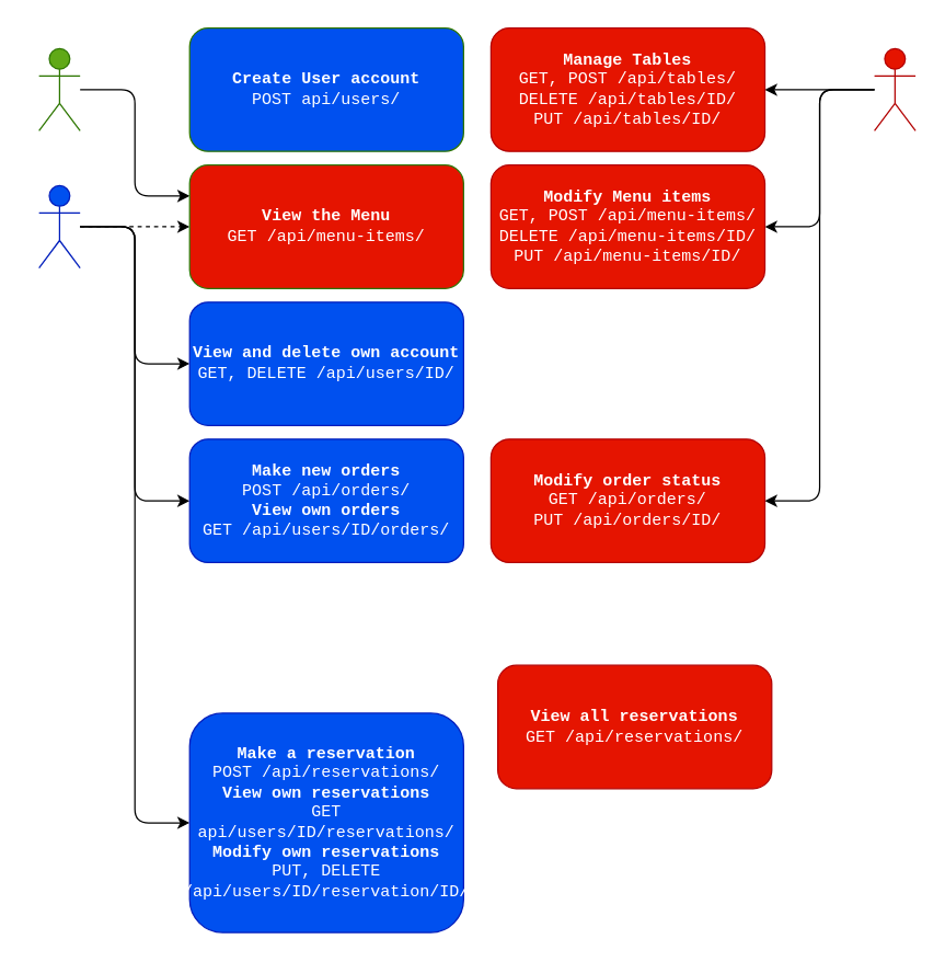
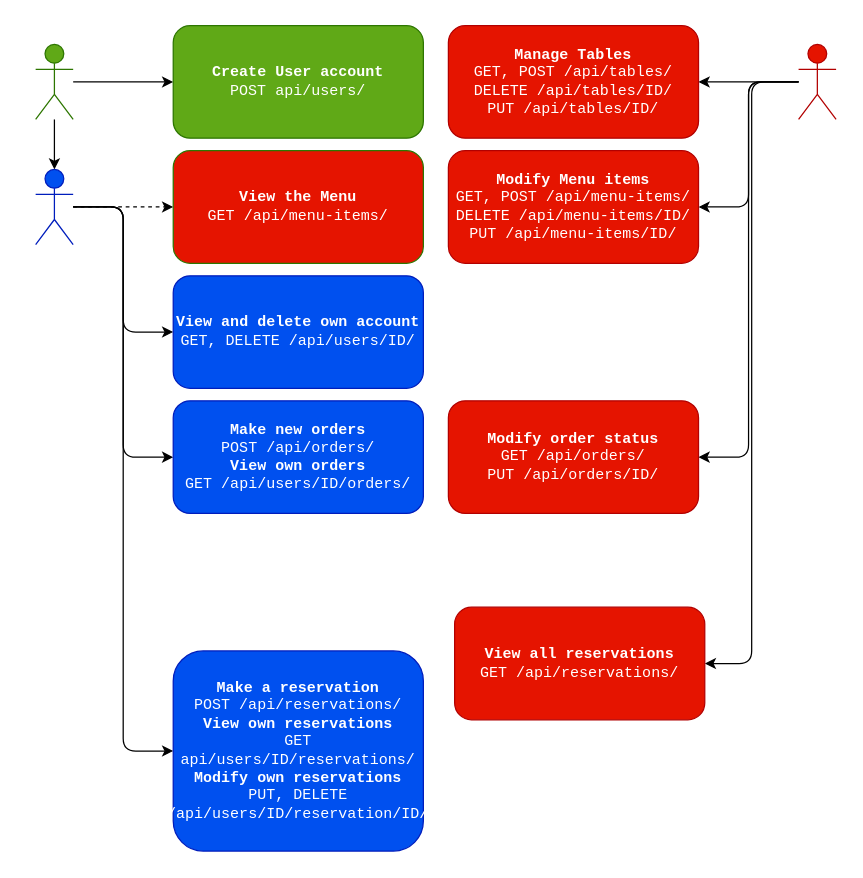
  <mxCell id="0" />
  <mxCell id="1" parent="0" />
- <mxCell id="3" style="edgeStyle=orthogonalEdgeStyle;rounded=1;orthogonalLoop=1;jettySize=auto;html=1;entryX=0;entryY=0.25;entryDx=0;entryDy=0;fontFamily=Courier New;curved=0;" edge="1" parent="1" source="4" target="15"><mxGeometry relative="1" as="geometry" /></mxCell>
+ <mxCell id="2" style="edgeStyle=orthogonalEdgeStyle;rounded=1;orthogonalLoop=1;jettySize=auto;html=1;fontFamily=Courier New;curved=0;" edge="1" parent="1" source="4" target="17"><mxGeometry relative="1" as="geometry" /></mxCell>
+ <mxCell id="3" style="edgeStyle=orthogonalEdgeStyle;rounded=1;orthogonalLoop=1;jettySize=auto;html=1;fontFamily=Courier New;curved=0;" edge="1" parent="1" source="4" target="9"><mxGeometry relative="1" as="geometry" /></mxCell>
  <mxCell id="4" value="&lt;div&gt;Guest Logged&lt;/div&gt;" style="shape=umlActor;verticalLabelPosition=bottom;verticalAlign=top;html=1;outlineConnect=0;fontFamily=Courier New;fillColor=#60a917;fontColor=light-dark(#FFFFFF,#FFFFFF);strokeColor=#2D7600;" vertex="1" parent="1"><mxGeometry x="20" y="35" width="30" height="60" as="geometry" /></mxCell>
  <mxCell id="5" style="edgeStyle=orthogonalEdgeStyle;rounded=1;orthogonalLoop=1;jettySize=auto;html=1;fontFamily=Courier New;curved=0;dashed=1;" edge="1" parent="1" source="9" target="15"><mxGeometry relative="1" as="geometry" /></mxCell>
  <mxCell id="6" style="edgeStyle=orthogonalEdgeStyle;rounded=1;orthogonalLoop=1;jettySize=auto;html=1;entryX=0;entryY=0.5;entryDx=0;entryDy=0;fontFamily=Courier New;curved=0;" edge="1" parent="1" source="9" target="16"><mxGeometry relative="1" as="geometry" /></mxCell>
  <mxCell id="7" style="edgeStyle=orthogonalEdgeStyle;rounded=1;orthogonalLoop=1;jettySize=auto;html=1;entryX=0;entryY=0.5;entryDx=0;entryDy=0;fontFamily=Courier New;curved=0;" edge="1" parent="1" source="9" target="18"><mxGeometry relative="1" as="geometry" /></mxCell>
  <mxCell id="8" style="edgeStyle=orthogonalEdgeStyle;rounded=1;orthogonalLoop=1;jettySize=auto;html=1;entryX=0;entryY=0.5;entryDx=0;entryDy=0;fontFamily=Courier New;curved=0;" edge="1" parent="1" source="9" target="19"><mxGeometry relative="1" as="geometry" /></mxCell>
  <mxCell id="9" value="&lt;div&gt;Logged in&lt;/div&gt;&lt;div&gt;User&lt;/div&gt;" style="shape=umlActor;verticalLabelPosition=bottom;verticalAlign=top;html=1;outlineConnect=0;fontFamily=Courier New;fillColor=#0050ef;fontColor=light-dark(#FFFFFF,#FFFFFF);strokeColor=#001DBC;" vertex="1" parent="1"><mxGeometry x="20" y="135" width="30" height="60" as="geometry" /></mxCell>
  <mxCell id="10" style="edgeStyle=orthogonalEdgeStyle;rounded=1;orthogonalLoop=1;jettySize=auto;html=1;entryX=1;entryY=0.5;entryDx=0;entryDy=0;fontFamily=Courier New;curved=0;" edge="1" parent="1" source="14" target="20"><mxGeometry relative="1" as="geometry" /></mxCell>
  <mxCell id="11" style="edgeStyle=orthogonalEdgeStyle;rounded=1;orthogonalLoop=1;jettySize=auto;html=1;entryX=1;entryY=0.5;entryDx=0;entryDy=0;fontFamily=Courier New;curved=0;" edge="1" parent="1" source="14" target="21"><mxGeometry relative="1" as="geometry" /></mxCell>
+ <mxCell id="12" style="edgeStyle=orthogonalEdgeStyle;rounded=1;orthogonalLoop=1;jettySize=auto;html=1;entryX=1;entryY=0.5;entryDx=0;entryDy=0;fontFamily=Courier New;curved=0;" edge="1" parent="1" source="14" target="22"><mxGeometry relative="1" as="geometry" /></mxCell>
  <mxCell id="13" style="edgeStyle=orthogonalEdgeStyle;rounded=1;orthogonalLoop=1;jettySize=auto;html=1;fontFamily=Courier New;curved=0;" edge="1" parent="1" source="14" target="23"><mxGeometry relative="1" as="geometry" /></mxCell>
  <mxCell id="14" value="Admin" style="shape=umlActor;verticalLabelPosition=bottom;verticalAlign=top;html=1;outlineConnect=0;fontFamily=Courier New;fillColor=#e51400;fontColor=light-dark(#FFFFFF,#FFFFFF);strokeColor=#B20000;" vertex="1" parent="1"><mxGeometry x="630" y="35" width="30" height="60" as="geometry" /></mxCell>
  <mxCell id="15" value="&lt;div&gt;&lt;b&gt;View the Menu&lt;/b&gt;&lt;/div&gt;&lt;div&gt;GET /api/menu-items/&lt;br&gt;&lt;/div&gt;" style="rounded=1;whiteSpace=wrap;html=1;fontFamily=Courier New;fillColor=#e51400;fontColor=#ffffff;strokeColor=#2D7600;" vertex="1" parent="1"><mxGeometry x="130" y="120" width="200" height="90" as="geometry" /></mxCell>
  <mxCell id="16" value="&lt;div&gt;&lt;b&gt;View and delete own account&lt;/b&gt;&lt;/div&gt;&lt;div&gt;GET, DELETE /api/users/ID/&lt;br&gt;&lt;/div&gt;" style="rounded=1;whiteSpace=wrap;html=1;fontFamily=Courier New;fillColor=#0050ef;fontColor=#ffffff;strokeColor=#001DBC;" vertex="1" parent="1"><mxGeometry x="130" y="220" width="200" height="90" as="geometry" /></mxCell>
- <mxCell id="17" value="&lt;div&gt;&lt;b&gt;Create User account&lt;/b&gt;&lt;/div&gt;&lt;div&gt;POST api/users/&lt;br&gt;&lt;/div&gt;" style="rounded=1;whiteSpace=wrap;html=1;fontFamily=Courier New;fillColor=#0050ef;fontColor=#ffffff;strokeColor=#2D7600;" vertex="1" parent="1"><mxGeometry x="130" y="20" width="200" height="90" as="geometry" /></mxCell>
+ <mxCell id="17" value="&lt;div&gt;&lt;b&gt;Create User account&lt;/b&gt;&lt;/div&gt;&lt;div&gt;POST api/users/&lt;br&gt;&lt;/div&gt;" style="rounded=1;whiteSpace=wrap;html=1;fontFamily=Courier New;fillColor=#60a917;fontColor=#ffffff;strokeColor=#2D7600;" vertex="1" parent="1"><mxGeometry x="130" y="20" width="200" height="90" as="geometry" /></mxCell>
  <mxCell id="18" value="&lt;div&gt;&lt;b&gt;Make new orders&lt;/b&gt;&lt;br&gt;&lt;/div&gt;&lt;div&gt;POST /api/orders/&lt;/div&gt;&lt;div&gt;&lt;b&gt;View own orders&lt;/b&gt;&lt;/div&gt;&lt;div&gt;GET /api/users/ID/orders/&lt;br&gt;&lt;/div&gt;" style="rounded=1;whiteSpace=wrap;html=1;fontFamily=Courier New;fillColor=#0050ef;fontColor=#ffffff;strokeColor=#001DBC;" vertex="1" parent="1"><mxGeometry x="130" y="320" width="200" height="90" as="geometry" /></mxCell>
  <mxCell id="19" value="&lt;div&gt;&lt;b&gt;Make a reservation&lt;/b&gt;&lt;br&gt;&lt;/div&gt;&lt;div&gt;POST /api/reservations/&lt;/div&gt;&lt;div&gt;&lt;b&gt;View own reservations&lt;/b&gt;&lt;/div&gt;&lt;div&gt;GET &lt;br&gt;&lt;/div&gt;&lt;div&gt;api/users/ID/reservations/&lt;/div&gt;&lt;div&gt;&lt;b&gt;Modify own reservations&lt;/b&gt;&lt;/div&gt;&lt;div&gt;PUT, DELETE&lt;/div&gt;&lt;div&gt;/api/users/ID/reservation/ID/&lt;br&gt;&lt;/div&gt;" style="rounded=1;whiteSpace=wrap;html=1;fontFamily=Courier New;fillColor=#0050ef;fontColor=#ffffff;strokeColor=#001DBC;" vertex="1" parent="1"><mxGeometry x="130" y="520" width="200" height="160" as="geometry" /></mxCell>
  <mxCell id="20" value="&lt;div&gt;&lt;b&gt;Modify Menu items&lt;br&gt;&lt;/b&gt;&lt;/div&gt;&lt;div&gt;&lt;div&gt;GET, POST /api/menu-items/&lt;/div&gt;&lt;/div&gt;&lt;div&gt;DELETE /api/menu-items/ID/&lt;/div&gt;&lt;div&gt;PUT /api/menu-items/ID/&lt;br&gt;&lt;/div&gt;" style="rounded=1;whiteSpace=wrap;html=1;fontFamily=Courier New;fillColor=#e51400;fontColor=#ffffff;strokeColor=#B20000;" vertex="1" parent="1"><mxGeometry x="350" y="120" width="200" height="90" as="geometry" /></mxCell>
  <mxCell id="21" value="&lt;div&gt;&lt;b&gt;Modify order status&lt;/b&gt;&lt;/div&gt;&lt;div&gt;GET /api/orders/&lt;br&gt;&lt;/div&gt;&lt;div&gt;PUT /api/orders/ID/&lt;br&gt;&lt;/div&gt;" style="rounded=1;whiteSpace=wrap;html=1;fontFamily=Courier New;fillColor=#e51400;fontColor=#ffffff;strokeColor=#B20000;" vertex="1" parent="1"><mxGeometry x="350" y="320" width="200" height="90" as="geometry" /></mxCell>
  <mxCell id="22" value="&lt;div&gt;&lt;b&gt;View all reservations&lt;/b&gt;&lt;/div&gt;&lt;div&gt;GET /api/reservations/&lt;br&gt;&lt;/div&gt;" style="rounded=1;whiteSpace=wrap;html=1;fontFamily=Courier New;fillColor=#e51400;fontColor=#ffffff;strokeColor=#B20000;" vertex="1" parent="1"><mxGeometry x="355" y="485" width="200" height="90" as="geometry" /></mxCell>
  <mxCell id="23" value="&lt;div&gt;&lt;b&gt;Manage Tables&lt;br&gt;&lt;/b&gt;&lt;/div&gt;&lt;div&gt;&lt;div&gt;GET, POST /api/tables/&lt;/div&gt;&lt;/div&gt;&lt;div&gt;DELETE /api/tables/ID/&lt;/div&gt;&lt;div&gt;PUT /api/tables/ID/&lt;br&gt;&lt;/div&gt;" style="rounded=1;whiteSpace=wrap;html=1;fontFamily=Courier New;fillColor=#e51400;fontColor=#ffffff;strokeColor=#B20000;" vertex="1" parent="1"><mxGeometry x="350" y="20" width="200" height="90" as="geometry" /></mxCell>
